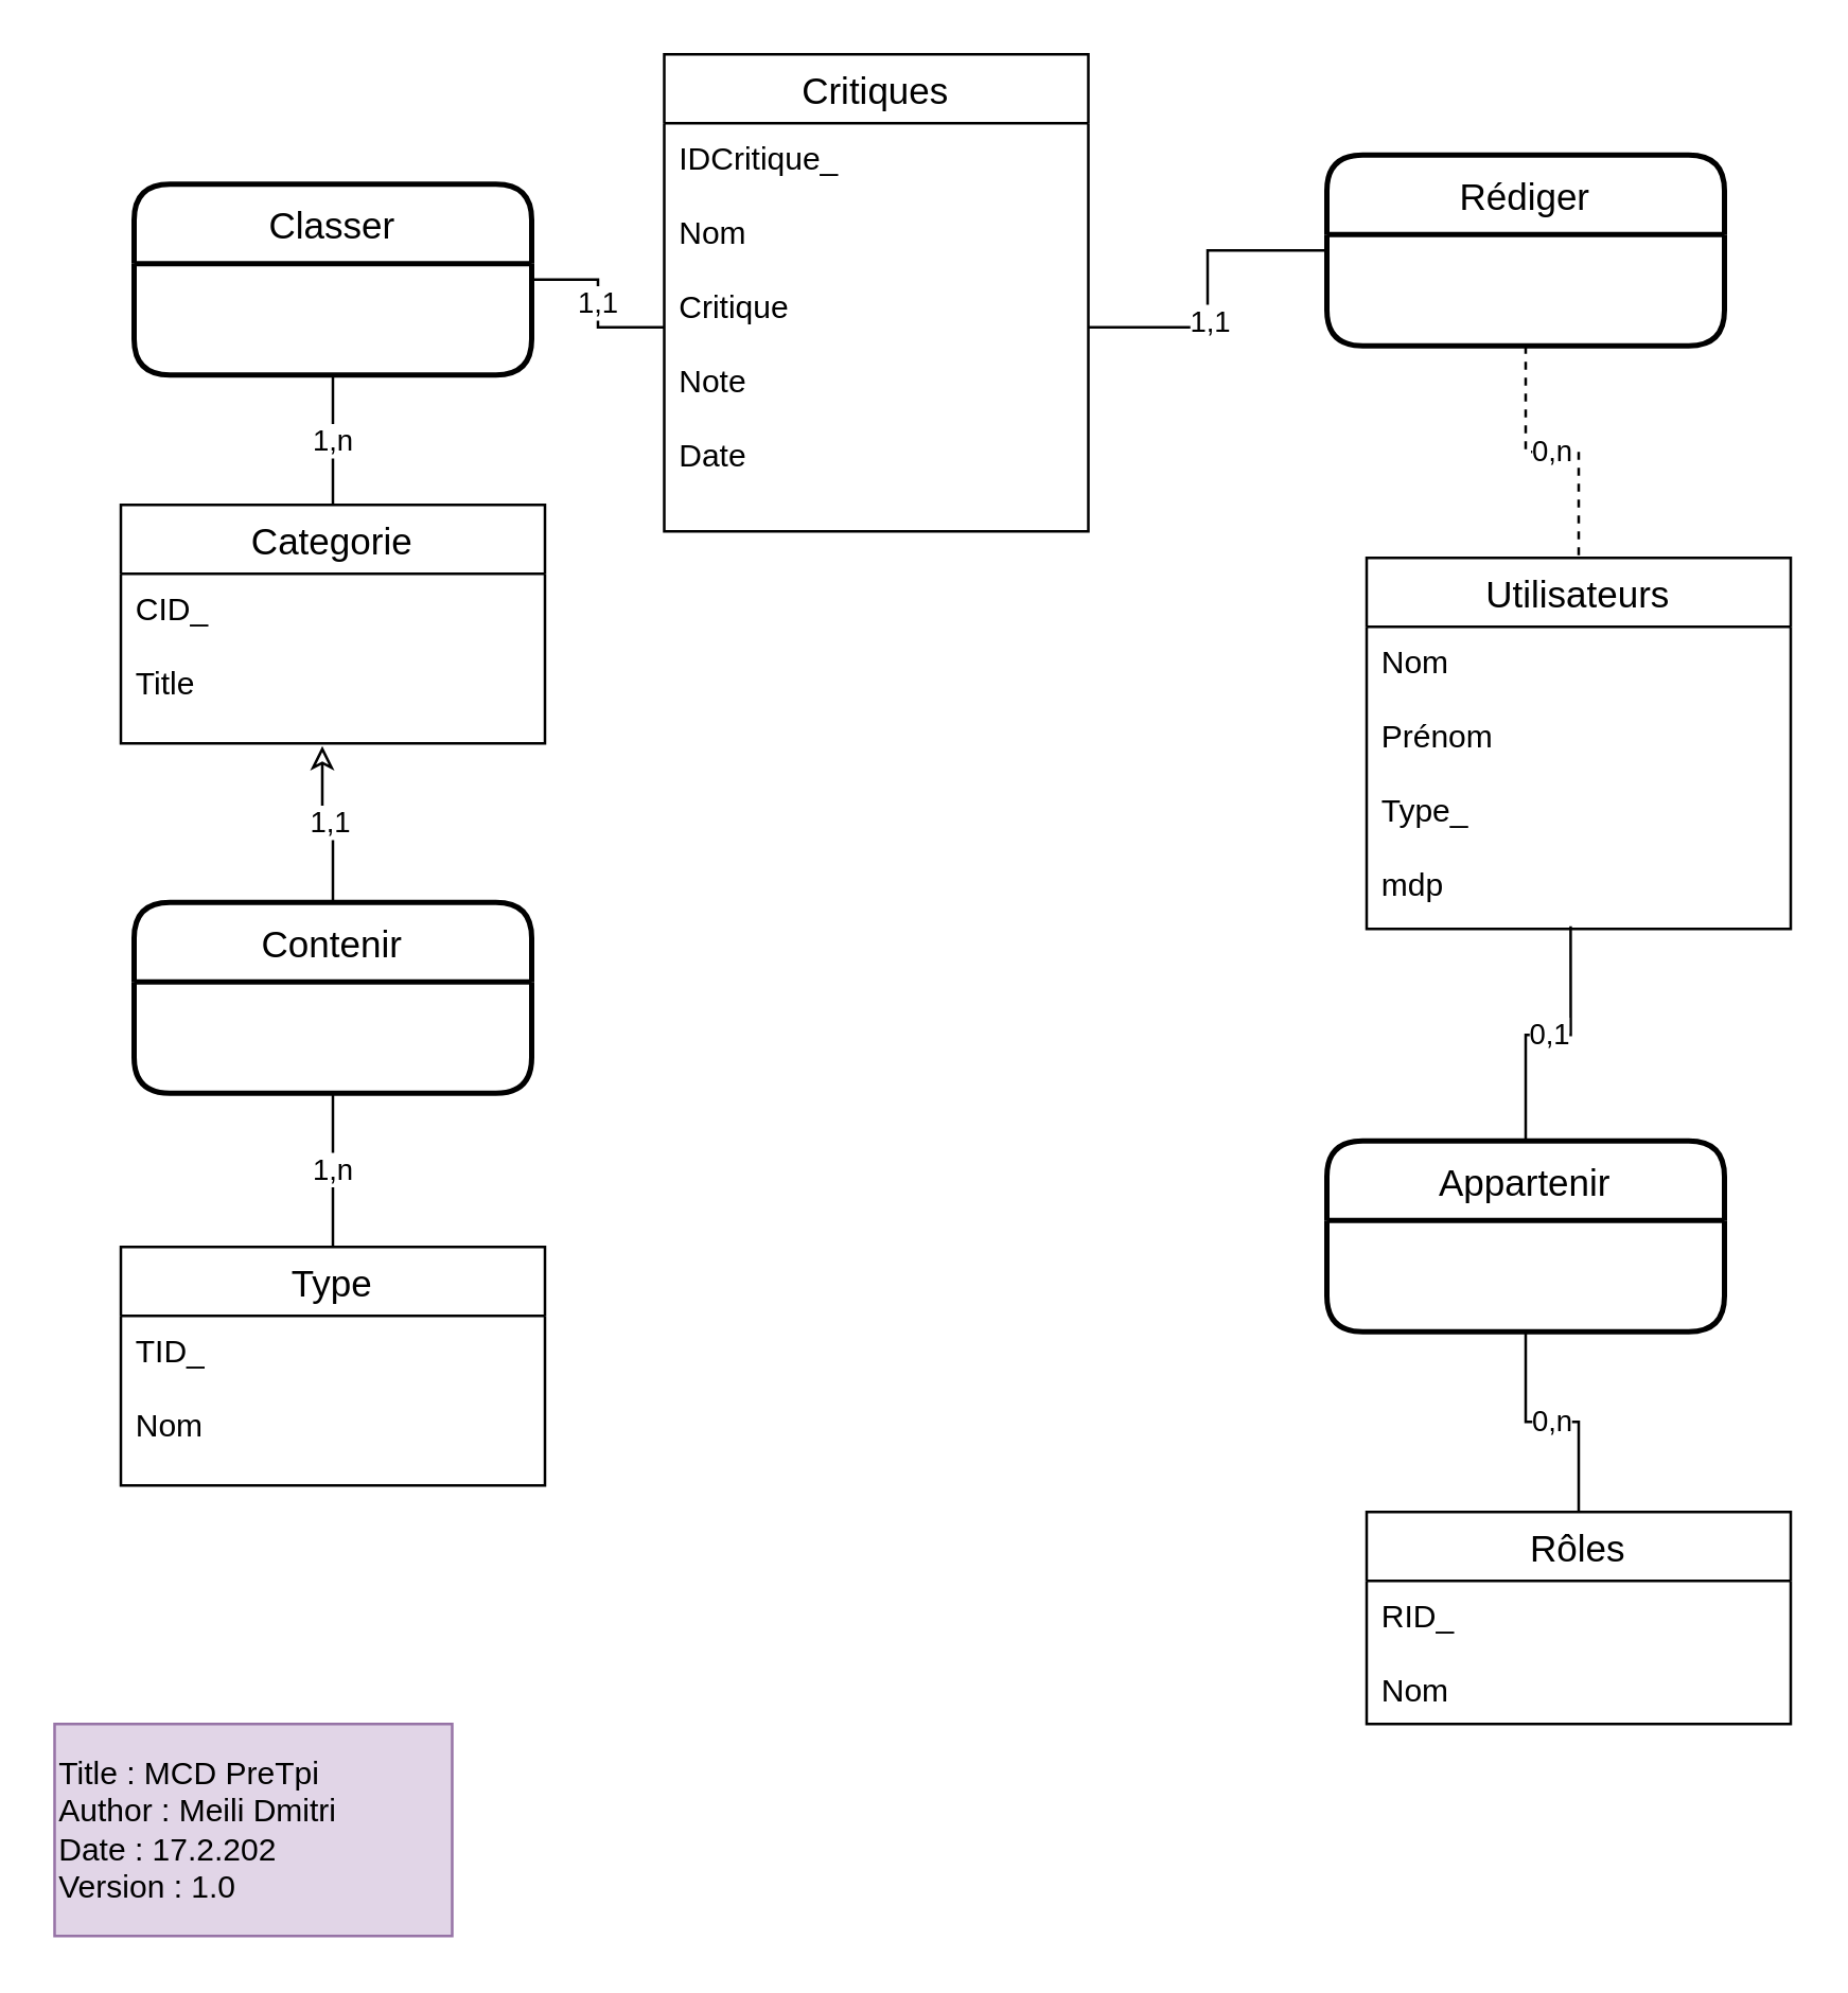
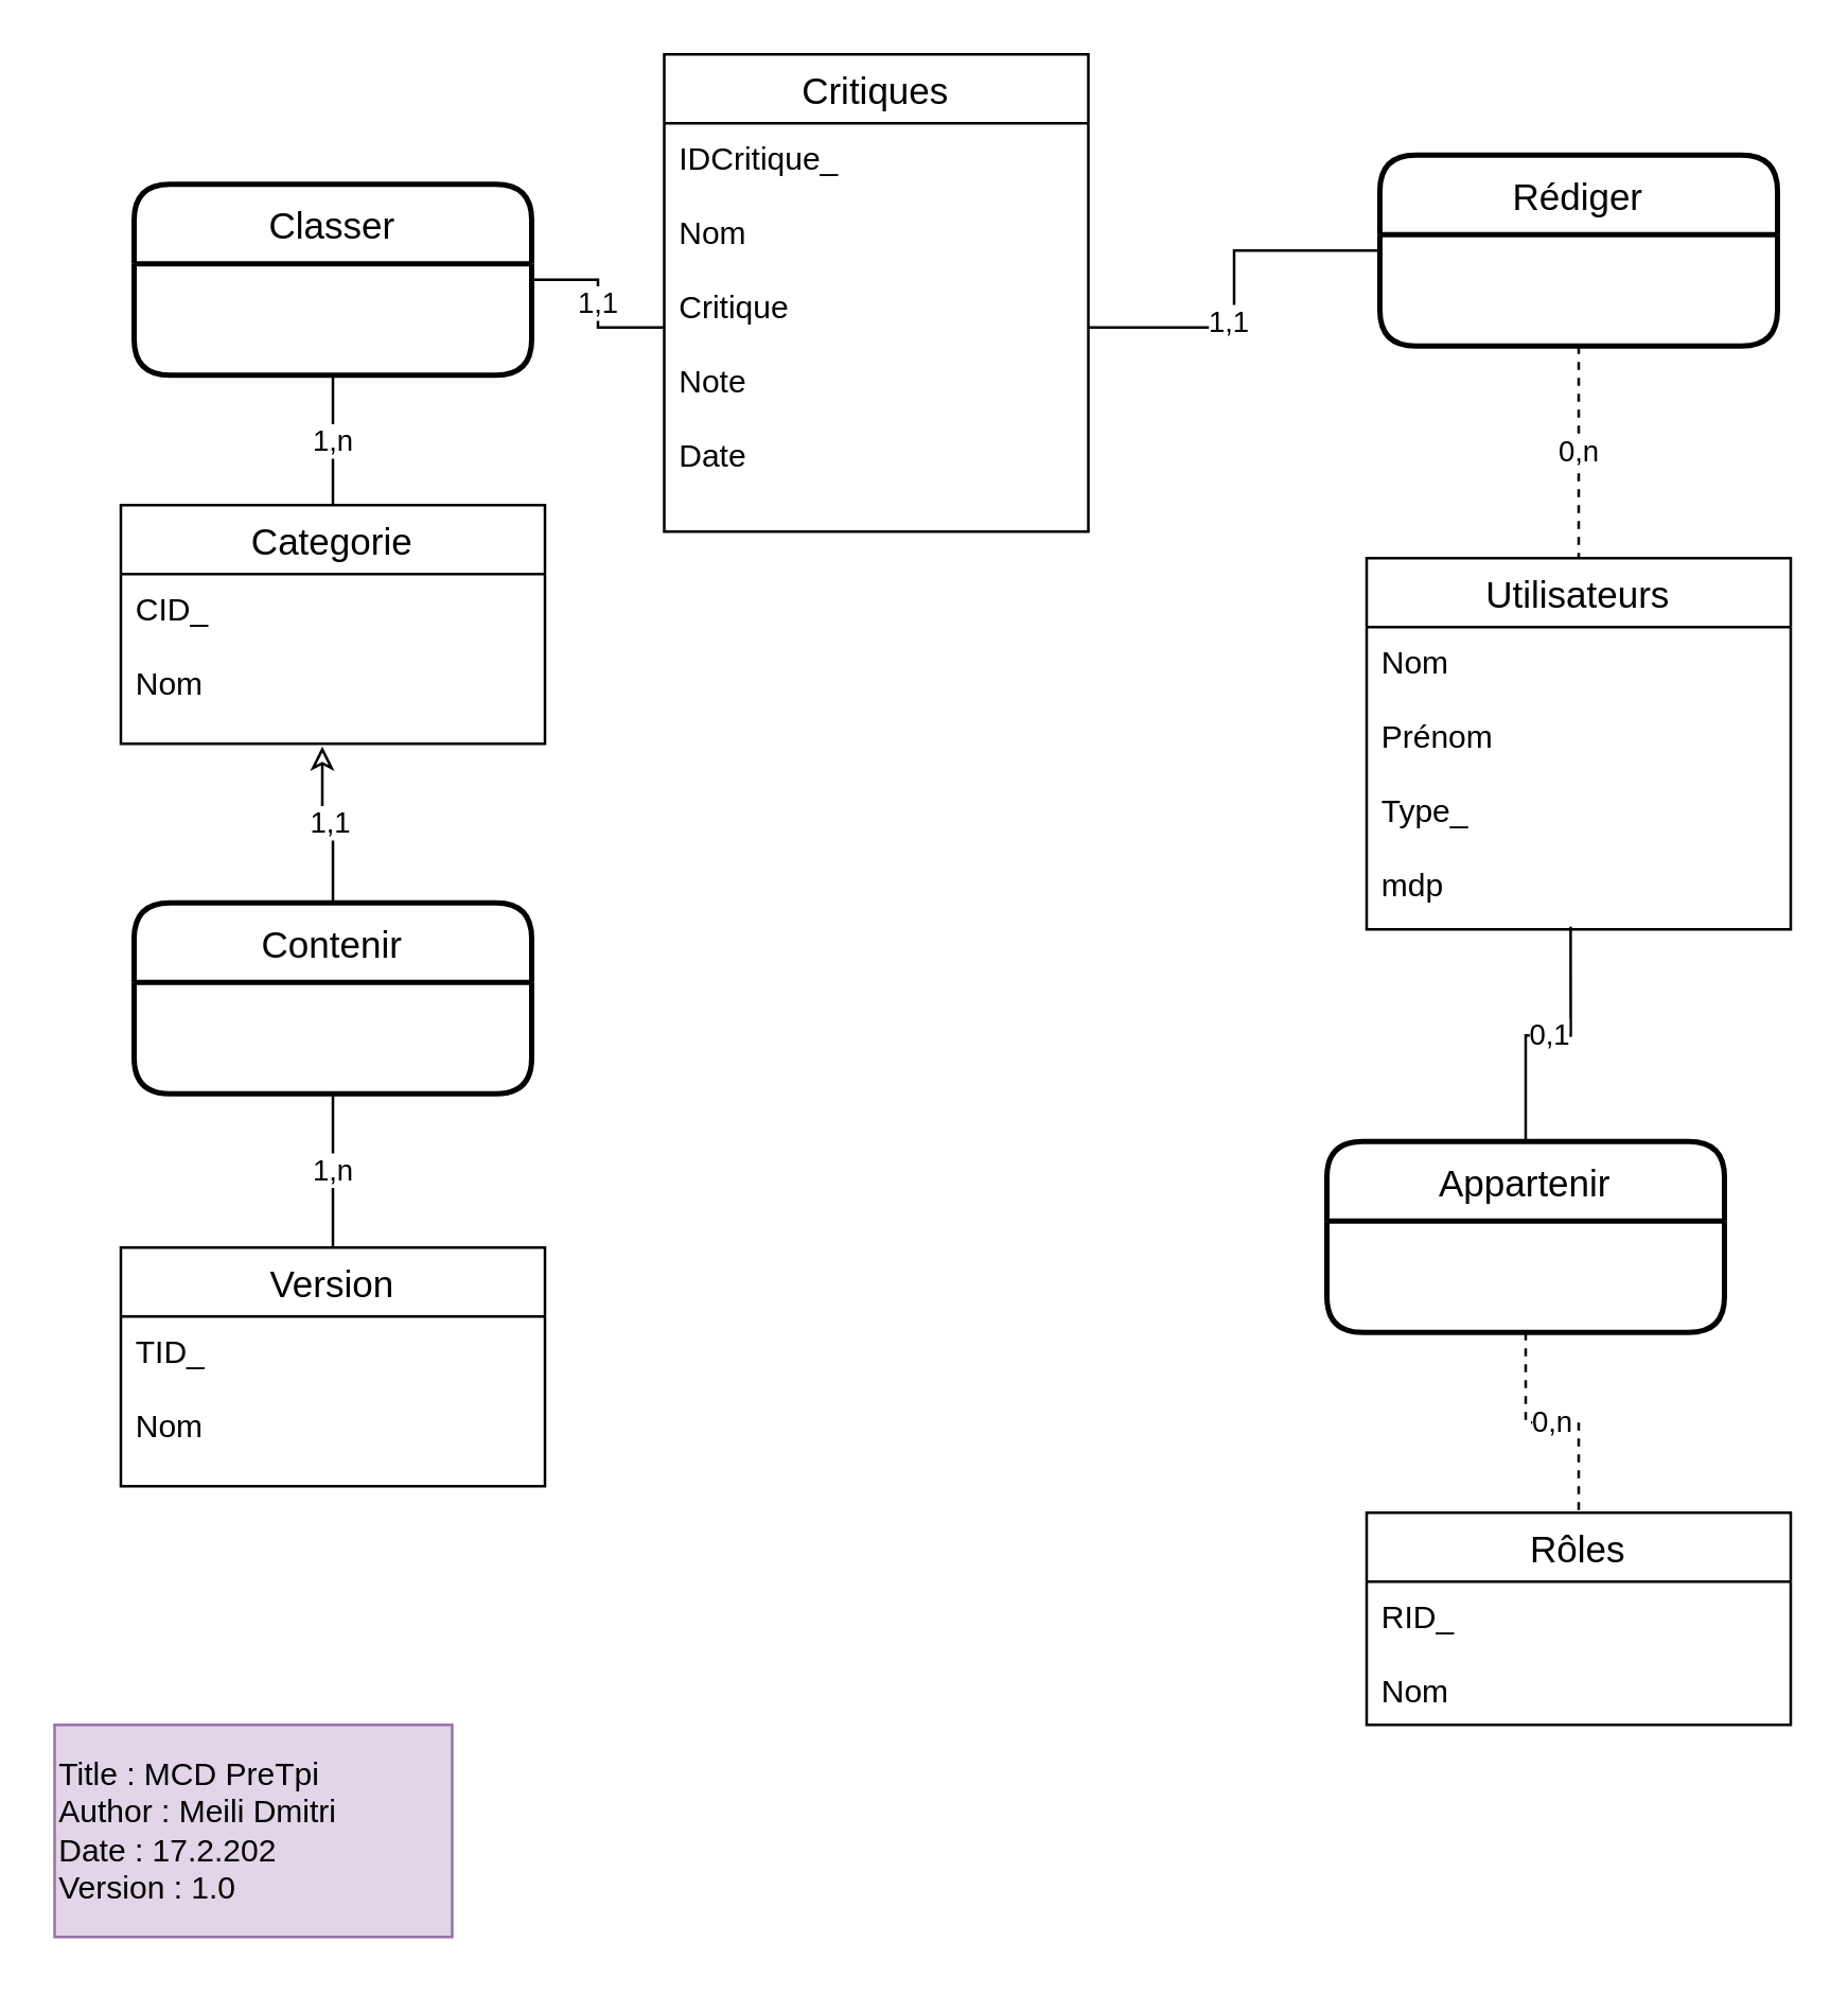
  <mxCell id="0" />
  <mxCell id="1" parent="0" />
  <mxCell id="2" value="Utilisateurs" style="swimlane;fontStyle=0;childLayout=stackLayout;horizontal=1;startSize=26;horizontalStack=0;resizeParent=1;resizeParentMax=0;resizeLast=0;collapsible=1;marginBottom=0;align=center;fontSize=14;" vertex="1" parent="1"><mxGeometry x="515" y="210" width="160" height="140" as="geometry" /></mxCell>
  <mxCell id="3" value="Nom&#10;&#10;Prénom&#10;&#10;Type_&#10;&#10;mdp&#10;&#10;" style="text;strokeColor=none;fillColor=none;spacingLeft=4;spacingRight=4;overflow=hidden;rotatable=0;points=[[0,0.5],[1,0.5]];portConstraint=eastwest;fontSize=12;" vertex="1" parent="2"><mxGeometry y="26" width="160" height="114" as="geometry" /></mxCell>
  <mxCell id="4" value="Critiques" style="swimlane;fontStyle=0;childLayout=stackLayout;horizontal=1;startSize=26;horizontalStack=0;resizeParent=1;resizeParentMax=0;resizeLast=0;collapsible=1;marginBottom=0;align=center;fontSize=14;" vertex="1" parent="1"><mxGeometry x="250" y="20" width="160" height="180" as="geometry" /></mxCell>
  <mxCell id="5" value="IDCritique_ &#10;&#10;Nom&#10;&#10;Critique&#10;&#10;Note&#10;&#10;Date" style="text;strokeColor=none;fillColor=none;spacingLeft=4;spacingRight=4;overflow=hidden;rotatable=0;points=[[0,0.5],[1,0.5]];portConstraint=eastwest;fontSize=12;fontStyle=0" vertex="1" parent="4"><mxGeometry y="26" width="160" height="154" as="geometry" /></mxCell>
  <mxCell id="6" value="" style="edgeStyle=orthogonalEdgeStyle;rounded=0;orthogonalLoop=1;jettySize=auto;html=1;endArrow=none;endFill=0;" edge="1" parent="1" source="9" target="5"><mxGeometry relative="1" as="geometry" /></mxCell>
  <mxCell id="7" value="1,1" style="edgeLabel;html=1;align=center;verticalAlign=middle;resizable=0;points=[];" vertex="1" connectable="0" parent="6"><mxGeometry x="0.246" y="-3" relative="1" as="geometry"><mxPoint as="offset" /></mxGeometry></mxCell>
  <mxCell id="8" value="0,n" style="edgeStyle=orthogonalEdgeStyle;rounded=0;orthogonalLoop=1;jettySize=auto;html=1;exitX=0.5;exitY=1;exitDx=0;exitDy=0;entryX=0.5;entryY=0;entryDx=0;entryDy=0;endArrow=none;endFill=0;dashed=1;" edge="1" parent="1" source="9" target="2"><mxGeometry relative="1" as="geometry" /></mxCell>
- <mxCell id="9" value="Rédiger" style="swimlane;childLayout=stackLayout;horizontal=1;startSize=30;horizontalStack=0;rounded=1;fontSize=14;fontStyle=0;strokeWidth=2;resizeParent=0;resizeLast=1;shadow=0;dashed=0;align=center;" vertex="1" parent="1"><mxGeometry x="500" y="58" width="150" height="72" as="geometry" /></mxCell>
- <mxCell id="10" value="0,n" style="edgeStyle=orthogonalEdgeStyle;rounded=0;orthogonalLoop=1;jettySize=auto;html=1;exitX=0.5;exitY=1;exitDx=0;exitDy=0;entryX=0.5;entryY=0;entryDx=0;entryDy=0;endArrow=none;endFill=0;" edge="1" parent="1" source="12" target="13"><mxGeometry relative="1" as="geometry" /></mxCell>
+ <mxCell id="9" value="Rédiger" style="swimlane;childLayout=stackLayout;horizontal=1;startSize=30;horizontalStack=0;rounded=1;fontSize=14;fontStyle=0;strokeWidth=2;resizeParent=0;resizeLast=1;shadow=0;dashed=0;align=center;" vertex="1" parent="1"><mxGeometry x="520" y="58" width="150" height="72" as="geometry" /></mxCell>
+ <mxCell id="10" value="0,n" style="edgeStyle=orthogonalEdgeStyle;rounded=0;orthogonalLoop=1;jettySize=auto;html=1;exitX=0.5;exitY=1;exitDx=0;exitDy=0;entryX=0.5;entryY=0;entryDx=0;entryDy=0;endArrow=none;endFill=0;dashed=1;" edge="1" parent="1" source="12" target="13"><mxGeometry relative="1" as="geometry" /></mxCell>
  <mxCell id="11" value="0,1" style="edgeStyle=orthogonalEdgeStyle;rounded=0;orthogonalLoop=1;jettySize=auto;html=1;exitX=0.5;exitY=0;exitDx=0;exitDy=0;entryX=0.481;entryY=0.991;entryDx=0;entryDy=0;entryPerimeter=0;endArrow=none;endFill=0;" edge="1" parent="1" source="12" target="3"><mxGeometry relative="1" as="geometry" /></mxCell>
  <mxCell id="12" value="Appartenir" style="swimlane;childLayout=stackLayout;horizontal=1;startSize=30;horizontalStack=0;rounded=1;fontSize=14;fontStyle=0;strokeWidth=2;resizeParent=0;resizeLast=1;shadow=0;dashed=0;align=center;" vertex="1" parent="1"><mxGeometry x="500" y="430" width="150" height="72" as="geometry" /></mxCell>
  <mxCell id="13" value="Rôles" style="swimlane;fontStyle=0;childLayout=stackLayout;horizontal=1;startSize=26;horizontalStack=0;resizeParent=1;resizeParentMax=0;resizeLast=0;collapsible=1;marginBottom=0;align=center;fontSize=14;" vertex="1" parent="1"><mxGeometry x="515" y="570" width="160" height="80" as="geometry" /></mxCell>
  <mxCell id="14" value="RID_&#10;&#10;Nom" style="text;strokeColor=none;fillColor=none;spacingLeft=4;spacingRight=4;overflow=hidden;rotatable=0;points=[[0,0.5],[1,0.5]];portConstraint=eastwest;fontSize=12;" vertex="1" parent="13"><mxGeometry y="26" width="160" height="54" as="geometry" /></mxCell>
  <mxCell id="15" value="1,n" style="edgeStyle=orthogonalEdgeStyle;rounded=0;orthogonalLoop=1;jettySize=auto;html=1;exitX=0.5;exitY=1;exitDx=0;exitDy=0;entryX=0.5;entryY=0;entryDx=0;entryDy=0;endArrow=none;endFill=0;" edge="1" parent="1" source="16" target="17"><mxGeometry relative="1" as="geometry" /></mxCell>
  <mxCell id="16" value="Classer" style="swimlane;childLayout=stackLayout;horizontal=1;startSize=30;horizontalStack=0;rounded=1;fontSize=14;fontStyle=0;strokeWidth=2;resizeParent=0;resizeLast=1;shadow=0;dashed=0;align=center;" vertex="1" parent="1"><mxGeometry x="50" y="69" width="150" height="72" as="geometry" /></mxCell>
  <mxCell id="17" value="Categorie" style="swimlane;fontStyle=0;childLayout=stackLayout;horizontal=1;startSize=26;horizontalStack=0;resizeParent=1;resizeParentMax=0;resizeLast=0;collapsible=1;marginBottom=0;align=center;fontSize=14;" vertex="1" parent="1"><mxGeometry x="45" y="190" width="160" height="90" as="geometry" /></mxCell>
- <mxCell id="18" value="CID_&#10;&#10;Title" style="text;strokeColor=none;fillColor=none;spacingLeft=4;spacingRight=4;overflow=hidden;rotatable=0;points=[[0,0.5],[1,0.5]];portConstraint=eastwest;fontSize=12;" vertex="1" parent="17"><mxGeometry y="26" width="160" height="64" as="geometry" /></mxCell>
+ <mxCell id="18" value="CID_&#10;&#10;Nom" style="text;strokeColor=none;fillColor=none;spacingLeft=4;spacingRight=4;overflow=hidden;rotatable=0;points=[[0,0.5],[1,0.5]];portConstraint=eastwest;fontSize=12;" vertex="1" parent="17"><mxGeometry y="26" width="160" height="64" as="geometry" /></mxCell>
  <mxCell id="19" value="1,1" style="edgeStyle=orthogonalEdgeStyle;rounded=0;orthogonalLoop=1;jettySize=auto;html=1;exitX=0;exitY=0.5;exitDx=0;exitDy=0;entryX=1;entryY=0.5;entryDx=0;entryDy=0;endArrow=none;endFill=0;" edge="1" parent="1" source="5" target="16"><mxGeometry relative="1" as="geometry" /></mxCell>
  <mxCell id="20" value="1,n" style="edgeStyle=orthogonalEdgeStyle;rounded=0;orthogonalLoop=1;jettySize=auto;html=1;exitX=0.5;exitY=0;exitDx=0;exitDy=0;entryX=0.5;entryY=1;entryDx=0;entryDy=0;endArrow=none;endFill=0;" edge="1" parent="1" source="21" target="24"><mxGeometry relative="1" as="geometry" /></mxCell>
- <mxCell id="21" value="Type" style="swimlane;fontStyle=0;childLayout=stackLayout;horizontal=1;startSize=26;horizontalStack=0;resizeParent=1;resizeParentMax=0;resizeLast=0;collapsible=1;marginBottom=0;align=center;fontSize=14;" vertex="1" parent="1"><mxGeometry x="45" y="470" width="160" height="90" as="geometry" /></mxCell>
+ <mxCell id="21" value="Version" style="swimlane;fontStyle=0;childLayout=stackLayout;horizontal=1;startSize=26;horizontalStack=0;resizeParent=1;resizeParentMax=0;resizeLast=0;collapsible=1;marginBottom=0;align=center;fontSize=14;" vertex="1" parent="1"><mxGeometry x="45" y="470" width="160" height="90" as="geometry" /></mxCell>
  <mxCell id="22" value="TID_&#10;&#10;Nom" style="text;strokeColor=none;fillColor=none;spacingLeft=4;spacingRight=4;overflow=hidden;rotatable=0;points=[[0,0.5],[1,0.5]];portConstraint=eastwest;fontSize=12;" vertex="1" parent="21"><mxGeometry y="26" width="160" height="64" as="geometry" /></mxCell>
  <mxCell id="23" value="1,1" style="edgeStyle=orthogonalEdgeStyle;rounded=0;orthogonalLoop=1;jettySize=auto;html=1;exitX=0.5;exitY=0;exitDx=0;exitDy=0;entryX=0.475;entryY=1.016;entryDx=0;entryDy=0;entryPerimeter=0;endArrow=classic;endFill=0;" edge="1" parent="1" source="24" target="18"><mxGeometry relative="1" as="geometry" /></mxCell>
  <mxCell id="24" value="Contenir" style="swimlane;childLayout=stackLayout;horizontal=1;startSize=30;horizontalStack=0;rounded=1;fontSize=14;fontStyle=0;strokeWidth=2;resizeParent=0;resizeLast=1;shadow=0;dashed=0;align=center;" vertex="1" parent="1"><mxGeometry x="50" y="340" width="150" height="72" as="geometry" /></mxCell>
  <mxCell id="25" value="Title : MCD PreTpi&lt;br&gt;Author : Meili Dmitri&lt;br&gt;Date : 17.2.202&lt;br&gt;Version : 1.0" style="rounded=0;whiteSpace=wrap;html=1;fillColor=#e1d5e7;strokeColor=#9673a6;align=left;" vertex="1" parent="1"><mxGeometry x="20" y="650" width="150" height="80" as="geometry" /></mxCell>
